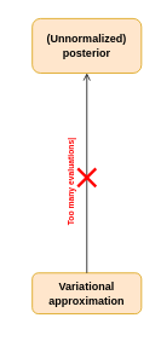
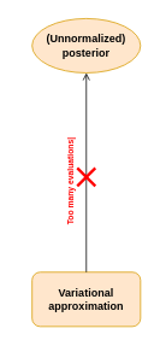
  <mxCell id="0" />
  <mxCell id="1" parent="0" />
- <mxCell id="2" value="(Unnormalized) posterior" style="rounded=1;whiteSpace=wrap;html=1;fontStyle=1;fillColor=#ffe6cc;strokeColor=#d79b00;" vertex="1" parent="1"><mxGeometry x="35" y="20" width="120" height="60" as="geometry" /></mxCell>
- <mxCell id="3" value="Variational approximation" style="rounded=1;whiteSpace=wrap;html=1;fontStyle=1;fillColor=#ffe6cc;strokeColor=#d79b00;" vertex="1" parent="1"><mxGeometry x="35" y="300" width="120" height="45" as="geometry" /></mxCell>
+ <mxCell id="2" value="(Unnormalized) posterior" style="ellipse;whiteSpace=wrap;html=1;fontStyle=1;fillColor=#ffe6cc;strokeColor=#d79b00;" vertex="1" parent="1"><mxGeometry x="35" y="20" width="120" height="60" as="geometry" /></mxCell>
+ <mxCell id="3" value="Variational approximation" style="rounded=1;whiteSpace=wrap;html=1;fontStyle=1;fillColor=#ffe6cc;strokeColor=#d79b00;" vertex="1" parent="1"><mxGeometry x="35" y="300" width="120" height="60" as="geometry" /></mxCell>
  <mxCell id="4" value="" style="endArrow=open;html=1;fontSize=9;entryX=0.5;entryY=1;entryDx=0;entryDy=0;exitX=0.5;exitY=0;exitDx=0;exitDy=0;fillColor=#f8cecc;strokeColor=#000000;" edge="1" parent="1" source="3" target="2"><mxGeometry width="50" height="50" relative="1" as="geometry"><mxPoint x="45" y="420" as="sourcePoint" /><mxPoint x="95" y="370" as="targetPoint" /></mxGeometry></mxCell>
  <mxCell id="5" value="" style="endArrow=none;html=1;strokeColor=#FF0000;fontSize=9;strokeWidth=3;" edge="1" parent="1"><mxGeometry width="50" height="50" relative="1" as="geometry"><mxPoint x="85" y="205" as="sourcePoint" /><mxPoint x="105" y="185" as="targetPoint" /></mxGeometry></mxCell>
  <mxCell id="6" value="" style="endArrow=none;html=1;strokeColor=#FF0000;fontSize=9;strokeWidth=3;" edge="1" parent="1"><mxGeometry width="50" height="50" relative="1" as="geometry"><mxPoint x="85" y="185" as="sourcePoint" /><mxPoint x="105" y="205" as="targetPoint" /><Array as="points"><mxPoint x="105" y="205" /></Array></mxGeometry></mxCell>
  <mxCell id="7" value="&lt;font color=&quot;#FF0000&quot;&gt;Too many evaluations|&lt;/font&gt;" style="text;html=1;resizable=0;points=[];autosize=1;align=left;verticalAlign=top;spacingTop=-4;fontSize=9;rotation=-90;fontStyle=1" vertex="1" parent="1"><mxGeometry x="20" y="190" width="110" height="10" as="geometry" /></mxCell>
